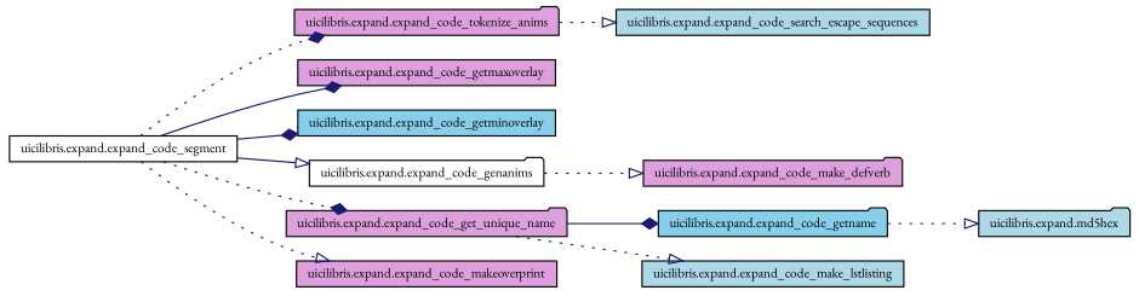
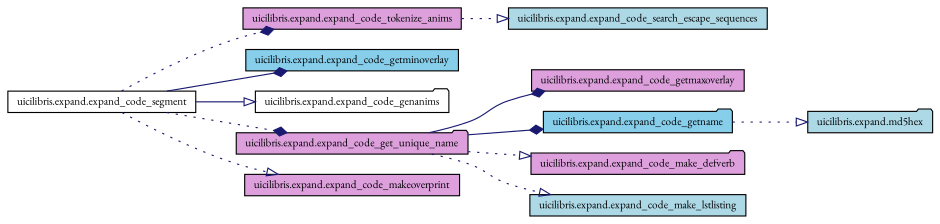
  digraph {
    fontname="EB Garamond"
    rankdir=LR
    node [color=black fillcolor=plum fontname="EB Garamond" fontsize=10 shape=box style=filled]
    edge [arrowhead=onormal color=midnightblue fontname="EB Garamond" fontsize=10 labelfontname=FreeSans labelfontsize=10 style=dotted]
    n1 [fillcolor=white fontcolor=black height=0.2 label="uicilibris.expand.expand_code_segment" width=0.4]
-   n2 [height=0.2 label="uicilibris.expand.expand_code_tokenize_anims" shape=folder width=0.4]
+   n2 [height=0.2 label="uicilibris.expand.expand_code_tokenize_anims" width=0.4]
    n3 [height=0.2 label="uicilibris.expand.expand_code_getmaxoverlay" width=0.4]
    n4 [fillcolor=skyblue height=0.2 label="uicilibris.expand.expand_code_getminoverlay" width=0.4]
    n5 [fillcolor=white height=0.2 label="uicilibris.expand.expand_code_genanims" shape=folder width=0.4]
    n6 [height=0.2 label="uicilibris.expand.expand_code_get_unique_name" shape=folder width=0.4]
    n7 [height=0.2 label="uicilibris.expand.expand_code_makeoverprint" width=0.4]
    n8 [fillcolor=lightblue height=0.2 label="uicilibris.expand.expand_code_search_escape_sequences" width=0.4]
    n9 [fillcolor=skyblue height=0.2 label="uicilibris.expand.expand_code_getname" shape=folder width=0.4]
    n10 [height=0.2 label="uicilibris.expand.expand_code_make_defverb" shape=folder width=0.4]
    n11 [fillcolor=lightblue height=0.2 label="uicilibris.expand.expand_code_make_lstlisting" width=0.4]
    n12 [fillcolor=lightblue height=0.2 label="uicilibris.expand.md5hex" shape=folder width=0.4]
    n1 -> n2 [arrowhead=diamond]
-   n1 -> n3 [arrowhead=diamond style=solid]
+   n6 -> n3 [arrowhead=diamond style=solid]
    n1 -> n4 [arrowhead=diamond style=solid]
    n1 -> n5 [style=solid]
    n1 -> n6 [arrowhead=diamond]
    n1 -> n7
    n2 -> n8
    n6 -> n9 [arrowhead=diamond style=solid]
-   n5 -> n10
+   n6 -> n10
    n6 -> n11
    n9 -> n12
  }
